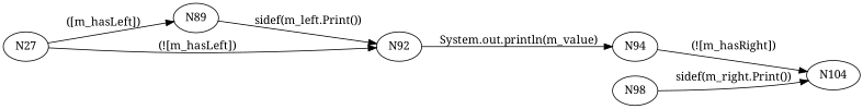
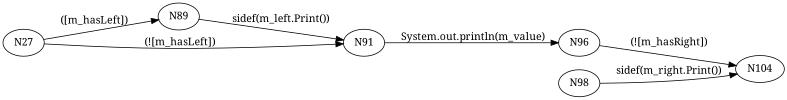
  digraph {
    fontname="Noto Serif"
    rankdir=LR
    node [fontname="Noto Serif"]
    edge [fontname="Noto Serif"]
    n1 [label=N27]
    N89
-   N91 [label=N92]
-   N96 [label=N94]
+   N91
+   N96
    n5 [label=N104]
    N98
    n1 -> N89 [label=" ([m_hasLeft])"]
    n1 -> N91 [label=" (![m_hasLeft])"]
    N89 -> N91 [label=" sidef(m_left.Print())"]
    N91 -> N96 [label=" System.out.println(m_value)"]
    N96 -> n5 [label=" (![m_hasRight])"]
    N98 -> n5 [label=" sidef(m_right.Print())"]
  }
